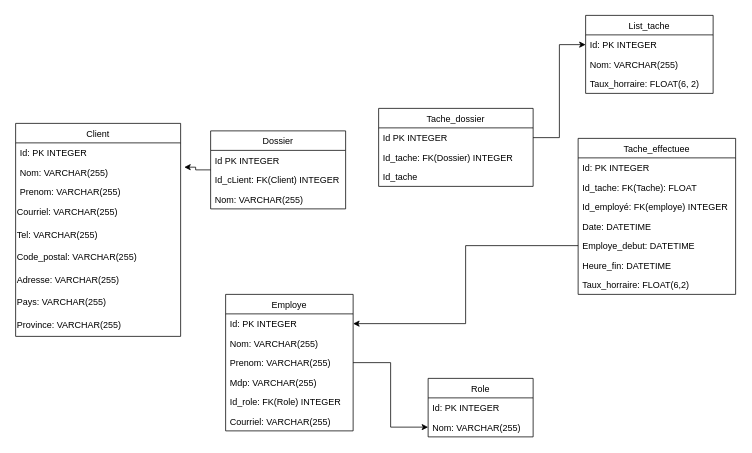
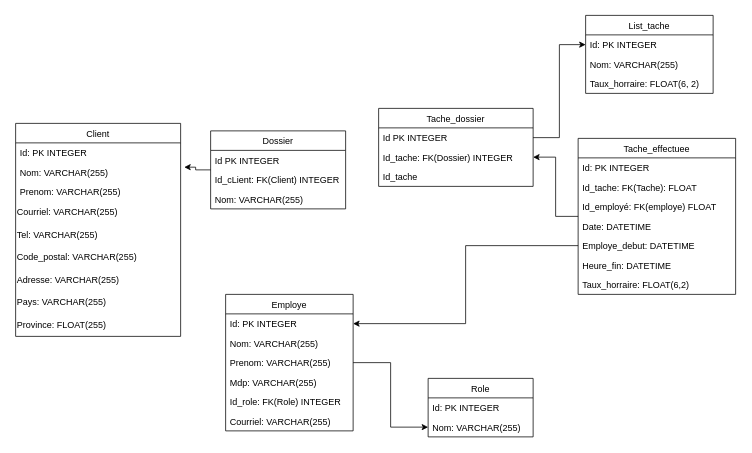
  <mxCell id="0" />
  <mxCell id="1" parent="0" />
  <mxCell id="2" value="Client" style="swimlane;fontStyle=0;childLayout=stackLayout;horizontal=1;startSize=26;fillColor=none;horizontalStack=0;resizeParent=1;resizeParentMax=0;resizeLast=0;collapsible=1;marginBottom=0;" parent="1" vertex="1"><mxGeometry y="164" width="220" height="284" as="geometry" x="20" /></mxCell>
  <mxCell id="3" value="Id: PK INTEGER" style="text;strokeColor=none;fillColor=none;align=left;verticalAlign=top;spacingLeft=4;spacingRight=4;overflow=hidden;rotatable=0;points=[[0,0.5],[1,0.5]];portConstraint=eastwest;" parent="2" vertex="1"><mxGeometry y="26" width="220" height="26" as="geometry" /></mxCell>
  <mxCell id="4" value="Nom: VARCHAR(255)" style="text;strokeColor=none;fillColor=none;align=left;verticalAlign=top;spacingLeft=4;spacingRight=4;overflow=hidden;rotatable=0;points=[[0,0.5],[1,0.5]];portConstraint=eastwest;" parent="2" vertex="1"><mxGeometry y="52" width="220" height="26" as="geometry" /></mxCell>
  <mxCell id="5" value="Prenom: VARCHAR(255)" style="text;strokeColor=none;fillColor=none;align=left;verticalAlign=top;spacingLeft=4;spacingRight=4;overflow=hidden;rotatable=0;points=[[0,0.5],[1,0.5]];portConstraint=eastwest;" parent="2" vertex="1"><mxGeometry y="78" width="220" height="26" as="geometry" /></mxCell>
  <mxCell id="6" value="Courriel: VARCHAR(255)" style="text;html=1;strokeColor=none;fillColor=none;align=left;verticalAlign=middle;whiteSpace=wrap;rounded=0;" parent="2" vertex="1"><mxGeometry y="104" width="220" height="30" as="geometry" /></mxCell>
  <mxCell id="7" value="Tel: VARCHAR(255)&lt;span style=&quot;color: rgba(0, 0, 0, 0); font-family: monospace; font-size: 0px;&quot;&gt;%3CmxGraphModel%3E%3Croot%3E%3CmxCell%20id%3D%220%22%2F%3E%3CmxCell%20id%3D%221%22%20parent%3D%220%22%2F%3E%3CmxCell%20id%3D%222%22%20value%3D%22Courriel%22%20style%3D%22text%3Bhtml%3D1%3BstrokeColor%3Dnone%3BfillColor%3Dnone%3Balign%3Dleft%3BverticalAlign%3Dmiddle%3BwhiteSpace%3Dwrap%3Brounded%3D0%3B%22%20vertex%3D%221%22%20parent%3D%221%22%3E%3CmxGeometry%20x%3D%2240%22%20y%3D%22154%22%20width%3D%22140%22%20height%3D%2230%22%20as%3D%22geometry%22%2F%3E%3C%2FmxCell%3E%3C%2Froot%3E%3C%2FmxGraphModel%3E:: VV&lt;/span&gt;" style="text;html=1;strokeColor=none;fillColor=none;align=left;verticalAlign=middle;whiteSpace=wrap;rounded=0;" parent="2" vertex="1"><mxGeometry y="134" width="220" height="30" as="geometry" /></mxCell>
  <mxCell id="8" value="Code_postal: VARCHAR(255)" style="text;html=1;strokeColor=none;fillColor=none;align=left;verticalAlign=middle;whiteSpace=wrap;rounded=0;" parent="2" vertex="1"><mxGeometry y="164" width="220" height="30" as="geometry" /></mxCell>
  <mxCell id="9" value="Adresse: VARCHAR(255)" style="text;html=1;strokeColor=none;fillColor=none;align=left;verticalAlign=middle;whiteSpace=wrap;rounded=0;" parent="2" vertex="1"><mxGeometry y="194" width="220" height="30" as="geometry" /></mxCell>
  <mxCell id="10" value="Pays: VARCHAR(255)" style="text;html=1;strokeColor=none;fillColor=none;align=left;verticalAlign=middle;whiteSpace=wrap;rounded=0;" parent="2" vertex="1"><mxGeometry y="224" width="220" height="30" as="geometry" /></mxCell>
- <mxCell id="11" value="Province: VARCHAR(255)" style="text;html=1;strokeColor=none;fillColor=none;align=left;verticalAlign=middle;whiteSpace=wrap;rounded=0;" parent="2" vertex="1"><mxGeometry y="254" width="220" height="30" as="geometry" /></mxCell>
+ <mxCell id="11" value="Province: FLOAT(255)" style="text;html=1;strokeColor=none;fillColor=none;align=left;verticalAlign=middle;whiteSpace=wrap;rounded=0;" parent="2" vertex="1"><mxGeometry y="254" width="220" height="30" as="geometry" /></mxCell>
  <mxCell id="12" style="edgeStyle=orthogonalEdgeStyle;rounded=0;orthogonalLoop=1;jettySize=auto;html=1;entryX=1.022;entryY=0.245;entryDx=0;entryDy=0;entryPerimeter=0;" parent="1" source="13" target="4" edge="1"><mxGeometry relative="1" as="geometry" /></mxCell>
  <mxCell id="13" value="Dossier" style="swimlane;fontStyle=0;childLayout=stackLayout;horizontal=1;startSize=26;fillColor=none;horizontalStack=0;resizeParent=1;resizeParentMax=0;resizeLast=0;collapsible=1;marginBottom=0;" parent="1" vertex="1"><mxGeometry x="280" y="174" width="180" height="104" as="geometry" /></mxCell>
  <mxCell id="14" value="Id PK INTEGER" style="text;strokeColor=none;fillColor=none;align=left;verticalAlign=top;spacingLeft=4;spacingRight=4;overflow=hidden;rotatable=0;points=[[0,0.5],[1,0.5]];portConstraint=eastwest;" parent="13" vertex="1"><mxGeometry y="26" width="180" height="26" as="geometry" /></mxCell>
  <mxCell id="15" value="Id_cLient: FK(Client) INTEGER" style="text;strokeColor=none;fillColor=none;align=left;verticalAlign=top;spacingLeft=4;spacingRight=4;overflow=hidden;rotatable=0;points=[[0,0.5],[1,0.5]];portConstraint=eastwest;" parent="13" vertex="1"><mxGeometry y="52" width="180" height="26" as="geometry" /></mxCell>
  <mxCell id="16" value="Nom: VARCHAR(255)" style="text;strokeColor=none;fillColor=none;align=left;verticalAlign=top;spacingLeft=4;spacingRight=4;overflow=hidden;rotatable=0;points=[[0,0.5],[1,0.5]];portConstraint=eastwest;" parent="13" vertex="1"><mxGeometry y="78" width="180" height="26" as="geometry" /></mxCell>
  <mxCell id="17" style="edgeStyle=orthogonalEdgeStyle;rounded=0;orthogonalLoop=1;jettySize=auto;html=1;entryX=0;entryY=0.5;entryDx=0;entryDy=0;" parent="1" source="18" target="40" edge="1"><mxGeometry relative="1" as="geometry" /></mxCell>
  <mxCell id="18" value="Employe" style="swimlane;fontStyle=0;childLayout=stackLayout;horizontal=1;startSize=26;fillColor=none;horizontalStack=0;resizeParent=1;resizeParentMax=0;resizeLast=0;collapsible=1;marginBottom=0;" parent="1" vertex="1"><mxGeometry x="300" y="392" width="170" height="182" as="geometry" /></mxCell>
  <mxCell id="19" value="Id: PK INTEGER" style="text;strokeColor=none;fillColor=none;align=left;verticalAlign=top;spacingLeft=4;spacingRight=4;overflow=hidden;rotatable=0;points=[[0,0.5],[1,0.5]];portConstraint=eastwest;" parent="18" vertex="1"><mxGeometry y="26" width="170" height="26" as="geometry" /></mxCell>
  <mxCell id="20" value="Nom: VARCHAR(255)" style="text;strokeColor=none;fillColor=none;align=left;verticalAlign=top;spacingLeft=4;spacingRight=4;overflow=hidden;rotatable=0;points=[[0,0.5],[1,0.5]];portConstraint=eastwest;" parent="18" vertex="1"><mxGeometry y="52" width="170" height="26" as="geometry" /></mxCell>
  <mxCell id="21" value="Prenom: VARCHAR(255)" style="text;strokeColor=none;fillColor=none;align=left;verticalAlign=top;spacingLeft=4;spacingRight=4;overflow=hidden;rotatable=0;points=[[0,0.5],[1,0.5]];portConstraint=eastwest;" parent="18" vertex="1"><mxGeometry y="78" width="170" height="26" as="geometry" /></mxCell>
  <mxCell id="22" value="Mdp: VARCHAR(255)" style="text;strokeColor=none;fillColor=none;align=left;verticalAlign=top;spacingLeft=4;spacingRight=4;overflow=hidden;rotatable=0;points=[[0,0.5],[1,0.5]];portConstraint=eastwest;" parent="18" vertex="1"><mxGeometry y="104" width="170" height="26" as="geometry" /></mxCell>
  <mxCell id="23" value="Id_role: FK(Role) INTEGER" style="text;strokeColor=none;fillColor=none;align=left;verticalAlign=top;spacingLeft=4;spacingRight=4;overflow=hidden;rotatable=0;points=[[0,0.5],[1,0.5]];portConstraint=eastwest;" parent="18" vertex="1"><mxGeometry y="130" width="170" height="26" as="geometry" /></mxCell>
  <mxCell id="24" value="Courriel: VARCHAR(255)" style="text;strokeColor=none;fillColor=none;align=left;verticalAlign=top;spacingLeft=4;spacingRight=4;overflow=hidden;rotatable=0;points=[[0,0.5],[1,0.5]];portConstraint=eastwest;" parent="18" vertex="1"><mxGeometry y="156" width="170" height="26" as="geometry" /></mxCell>
  <mxCell id="25" value="Tache_dossier" style="swimlane;fontStyle=0;childLayout=stackLayout;horizontal=1;startSize=26;fillColor=none;horizontalStack=0;resizeParent=1;resizeParentMax=0;resizeLast=0;collapsible=1;marginBottom=0;" parent="1" vertex="1"><mxGeometry x="504" y="144" width="206" height="104" as="geometry" /></mxCell>
  <mxCell id="26" value="Id PK INTEGER" style="text;strokeColor=none;fillColor=none;align=left;verticalAlign=top;spacingLeft=4;spacingRight=4;overflow=hidden;rotatable=0;points=[[0,0.5],[1,0.5]];portConstraint=eastwest;" parent="25" vertex="1"><mxGeometry y="26" width="206" height="26" as="geometry" /></mxCell>
  <mxCell id="27" value="Id_tache: FK(Dossier) INTEGER" style="text;strokeColor=none;fillColor=none;align=left;verticalAlign=top;spacingLeft=4;spacingRight=4;overflow=hidden;rotatable=0;points=[[0,0.5],[1,0.5]];portConstraint=eastwest;" parent="25" vertex="1"><mxGeometry y="52" width="206" height="26" as="geometry" /></mxCell>
  <mxCell id="28" value="Id_tache" style="text;strokeColor=none;fillColor=none;align=left;verticalAlign=top;spacingLeft=4;spacingRight=4;overflow=hidden;rotatable=0;points=[[0,0.5],[1,0.5]];portConstraint=eastwest;" parent="25" vertex="1"><mxGeometry y="78" width="206" height="26" as="geometry" /></mxCell>
+ <mxCell id="29" style="edgeStyle=orthogonalEdgeStyle;rounded=0;orthogonalLoop=1;jettySize=auto;html=1;entryX=1;entryY=0.5;entryDx=0;entryDy=0;" parent="1" source="30" target="27" edge="1"><mxGeometry relative="1" as="geometry" /></mxCell>
  <mxCell id="30" value="Tache_effectuee" style="swimlane;fontStyle=0;childLayout=stackLayout;horizontal=1;startSize=26;fillColor=none;horizontalStack=0;resizeParent=1;resizeParentMax=0;resizeLast=0;collapsible=1;marginBottom=0;" parent="1" vertex="1"><mxGeometry x="770" y="184" width="210" height="208" as="geometry" /></mxCell>
  <mxCell id="31" value="Id: PK INTEGER" style="text;strokeColor=none;fillColor=none;align=left;verticalAlign=top;spacingLeft=4;spacingRight=4;overflow=hidden;rotatable=0;points=[[0,0.5],[1,0.5]];portConstraint=eastwest;" parent="30" vertex="1"><mxGeometry y="26" width="210" height="26" as="geometry" /></mxCell>
  <mxCell id="32" value="Id_tache: FK(Tache): FLOAT" style="text;strokeColor=none;fillColor=none;align=left;verticalAlign=top;spacingLeft=4;spacingRight=4;overflow=hidden;rotatable=0;points=[[0,0.5],[1,0.5]];portConstraint=eastwest;" parent="30" vertex="1"><mxGeometry y="52" width="210" height="26" as="geometry" /></mxCell>
- <mxCell id="33" value="Id_employé: FK(employe) INTEGER" style="text;strokeColor=none;fillColor=none;align=left;verticalAlign=top;spacingLeft=4;spacingRight=4;overflow=hidden;rotatable=0;points=[[0,0.5],[1,0.5]];portConstraint=eastwest;" parent="30" vertex="1"><mxGeometry y="78" width="210" height="26" as="geometry" /></mxCell>
+ <mxCell id="33" value="Id_employé: FK(employe) FLOAT" style="text;strokeColor=none;fillColor=none;align=left;verticalAlign=top;spacingLeft=4;spacingRight=4;overflow=hidden;rotatable=0;points=[[0,0.5],[1,0.5]];portConstraint=eastwest;" parent="30" vertex="1"><mxGeometry y="78" width="210" height="26" as="geometry" /></mxCell>
  <mxCell id="34" value="Date: DATETIME" style="text;strokeColor=none;fillColor=none;align=left;verticalAlign=top;spacingLeft=4;spacingRight=4;overflow=hidden;rotatable=0;points=[[0,0.5],[1,0.5]];portConstraint=eastwest;" parent="30" vertex="1"><mxGeometry y="104" width="210" height="26" as="geometry" /></mxCell>
  <mxCell id="35" value="Employe_debut: DATETIME" style="text;strokeColor=none;fillColor=none;align=left;verticalAlign=top;spacingLeft=4;spacingRight=4;overflow=hidden;rotatable=0;points=[[0,0.5],[1,0.5]];portConstraint=eastwest;" parent="30" vertex="1"><mxGeometry y="130" width="210" height="26" as="geometry" /></mxCell>
  <mxCell id="36" value="Heure_fin: DATETIME" style="text;strokeColor=none;fillColor=none;align=left;verticalAlign=top;spacingLeft=4;spacingRight=4;overflow=hidden;rotatable=0;points=[[0,0.5],[1,0.5]];portConstraint=eastwest;" parent="30" vertex="1"><mxGeometry y="156" width="210" height="26" as="geometry" /></mxCell>
  <mxCell id="37" value="Taux_horraire: FLOAT(6,2)" style="text;strokeColor=none;fillColor=none;align=left;verticalAlign=top;spacingLeft=4;spacingRight=4;overflow=hidden;rotatable=0;points=[[0,0.5],[1,0.5]];portConstraint=eastwest;" parent="30" vertex="1"><mxGeometry y="182" width="210" height="26" as="geometry" /></mxCell>
  <mxCell id="38" value="Role" style="swimlane;fontStyle=0;childLayout=stackLayout;horizontal=1;startSize=26;fillColor=none;horizontalStack=0;resizeParent=1;resizeParentMax=0;resizeLast=0;collapsible=1;marginBottom=0;" parent="1" vertex="1"><mxGeometry x="570" y="504" width="140" height="78" as="geometry" /></mxCell>
  <mxCell id="39" value="Id: PK INTEGER" style="text;strokeColor=none;fillColor=none;align=left;verticalAlign=top;spacingLeft=4;spacingRight=4;overflow=hidden;rotatable=0;points=[[0,0.5],[1,0.5]];portConstraint=eastwest;" parent="38" vertex="1"><mxGeometry y="26" width="140" height="26" as="geometry" /></mxCell>
  <mxCell id="40" value="Nom: VARCHAR(255)" style="text;strokeColor=none;fillColor=none;align=left;verticalAlign=top;spacingLeft=4;spacingRight=4;overflow=hidden;rotatable=0;points=[[0,0.5],[1,0.5]];portConstraint=eastwest;" parent="38" vertex="1"><mxGeometry y="52" width="140" height="26" as="geometry" /></mxCell>
  <mxCell id="41" style="edgeStyle=orthogonalEdgeStyle;rounded=0;orthogonalLoop=1;jettySize=auto;html=1;" parent="1" source="35" target="19" edge="1"><mxGeometry relative="1" as="geometry" /></mxCell>
  <mxCell id="42" value="List_tache" style="swimlane;fontStyle=0;childLayout=stackLayout;horizontal=1;startSize=26;fillColor=none;horizontalStack=0;resizeParent=1;resizeParentMax=0;resizeLast=0;collapsible=1;marginBottom=0;" parent="1" vertex="1"><mxGeometry x="780" y="20" width="170" height="104" as="geometry" /></mxCell>
  <mxCell id="43" value="Id: PK INTEGER" style="text;strokeColor=none;fillColor=none;align=left;verticalAlign=top;spacingLeft=4;spacingRight=4;overflow=hidden;rotatable=0;points=[[0,0.5],[1,0.5]];portConstraint=eastwest;" parent="42" vertex="1"><mxGeometry y="26" width="170" height="26" as="geometry" /></mxCell>
  <mxCell id="44" value="Nom: VARCHAR(255)" style="text;strokeColor=none;fillColor=none;align=left;verticalAlign=top;spacingLeft=4;spacingRight=4;overflow=hidden;rotatable=0;points=[[0,0.5],[1,0.5]];portConstraint=eastwest;" parent="42" vertex="1"><mxGeometry y="52" width="170" height="26" as="geometry" /></mxCell>
  <mxCell id="45" value="Taux_horraire: FLOAT(6, 2)" style="text;strokeColor=none;fillColor=none;align=left;verticalAlign=top;spacingLeft=4;spacingRight=4;overflow=hidden;rotatable=0;points=[[0,0.5],[1,0.5]];portConstraint=eastwest;" parent="42" vertex="1"><mxGeometry y="78" width="170" height="26" as="geometry" /></mxCell>
  <mxCell id="46" style="edgeStyle=orthogonalEdgeStyle;rounded=0;orthogonalLoop=1;jettySize=auto;html=1;entryX=0;entryY=0.5;entryDx=0;entryDy=0;" parent="1" source="26" target="43" edge="1"><mxGeometry relative="1" as="geometry" /></mxCell>
